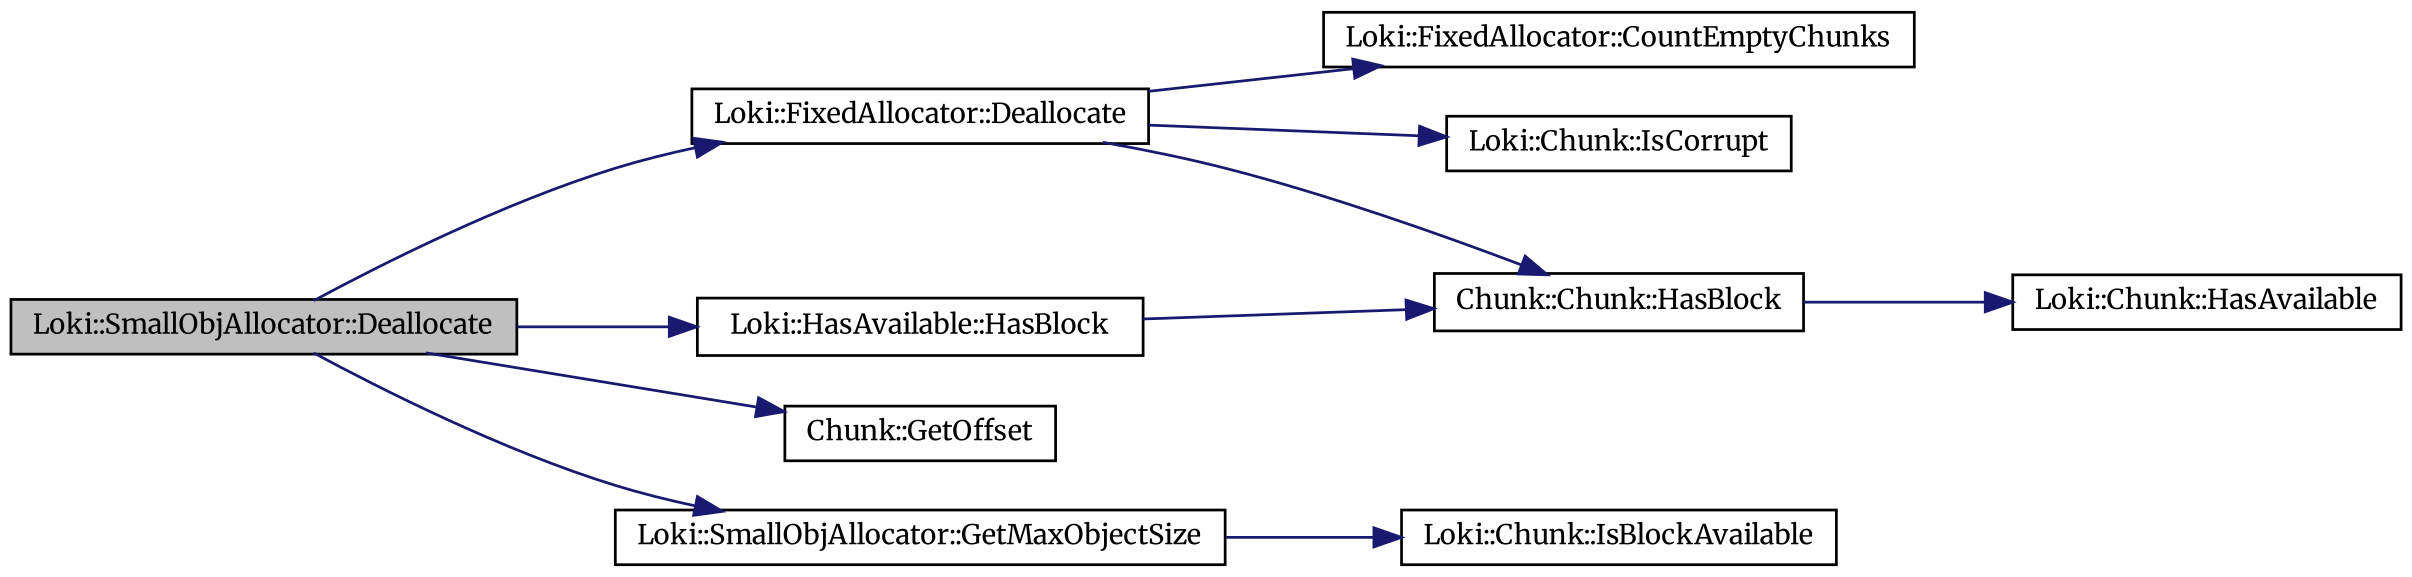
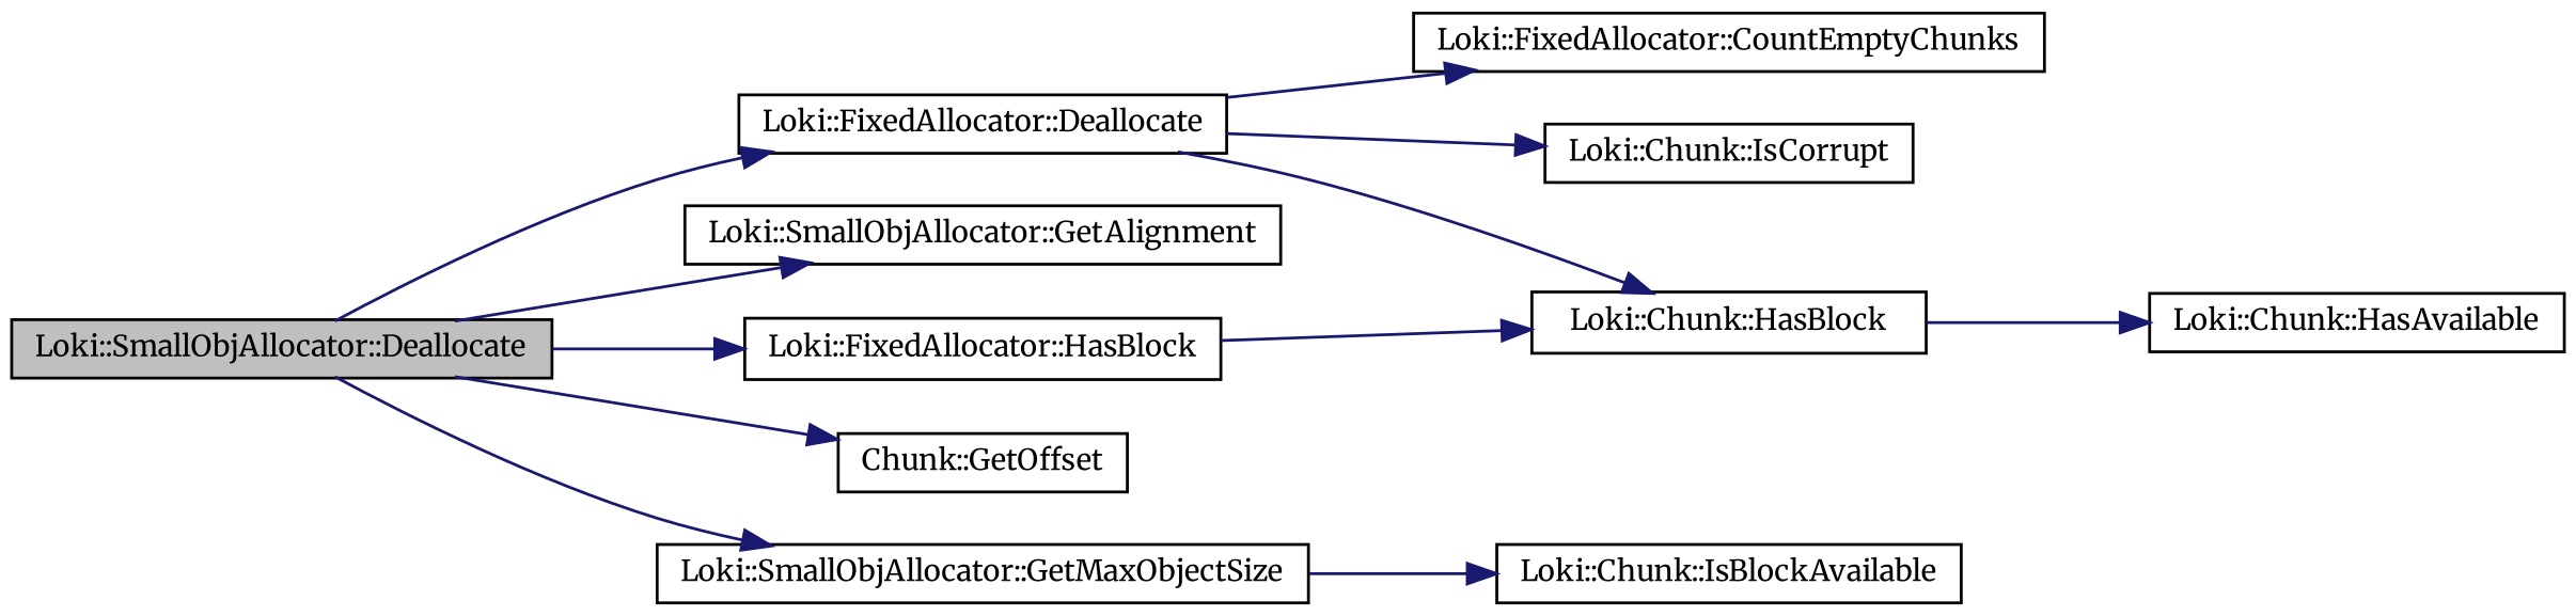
  digraph {
    fontname=Merriweather
    rankdir=LR
    node [color=black fontname=Merriweather fontsize=10 shape=record]
    edge [color=midnightblue fontname=Merriweather fontsize=10 labelfontname=FreeSans labelfontsize=10 style=solid]
    n1 [fillcolor=grey75 fontcolor=black height=0.2 label="Loki::SmallObjAllocator::Deallocate" style=filled width=0.4]
    n2 [height=0.2 label="Loki::FixedAllocator::Deallocate" width=0.4]
+   n3 [height=0.2 label="Loki::SmallObjAllocator::GetAlignment" width=0.4]
    n4 [height=0.2 label="Loki::SmallObjAllocator::GetMaxObjectSize" width=0.4]
    n5 [height=0.2 label="Chunk::GetOffset" width=0.4]
-   n6 [height=0.2 label="Loki::HasAvailable::HasBlock" width=0.4]
+   n6 [height=0.2 label="Loki::FixedAllocator::HasBlock" width=0.4]
    n7 [height=0.2 label="Loki::FixedAllocator::CountEmptyChunks" width=0.4]
-   n8 [height=0.2 label="Chunk::Chunk::HasBlock" width=0.4]
+   n8 [height=0.2 label="Loki::Chunk::HasBlock" width=0.4]
    n9 [height=0.2 label="Loki::Chunk::IsCorrupt" width=0.4]
    n10 [height=0.2 label="Loki::Chunk::IsBlockAvailable" width=0.4]
    n11 [height=0.2 label="Loki::Chunk::HasAvailable" width=0.4]
    n1 -> n2
+   n1 -> n3
    n1 -> n4
    n1 -> n5
    n1 -> n6
    n2 -> n7
    n2 -> n8
    n2 -> n9
    n4 -> n10
    n6 -> n8
    n8 -> n11
  }
